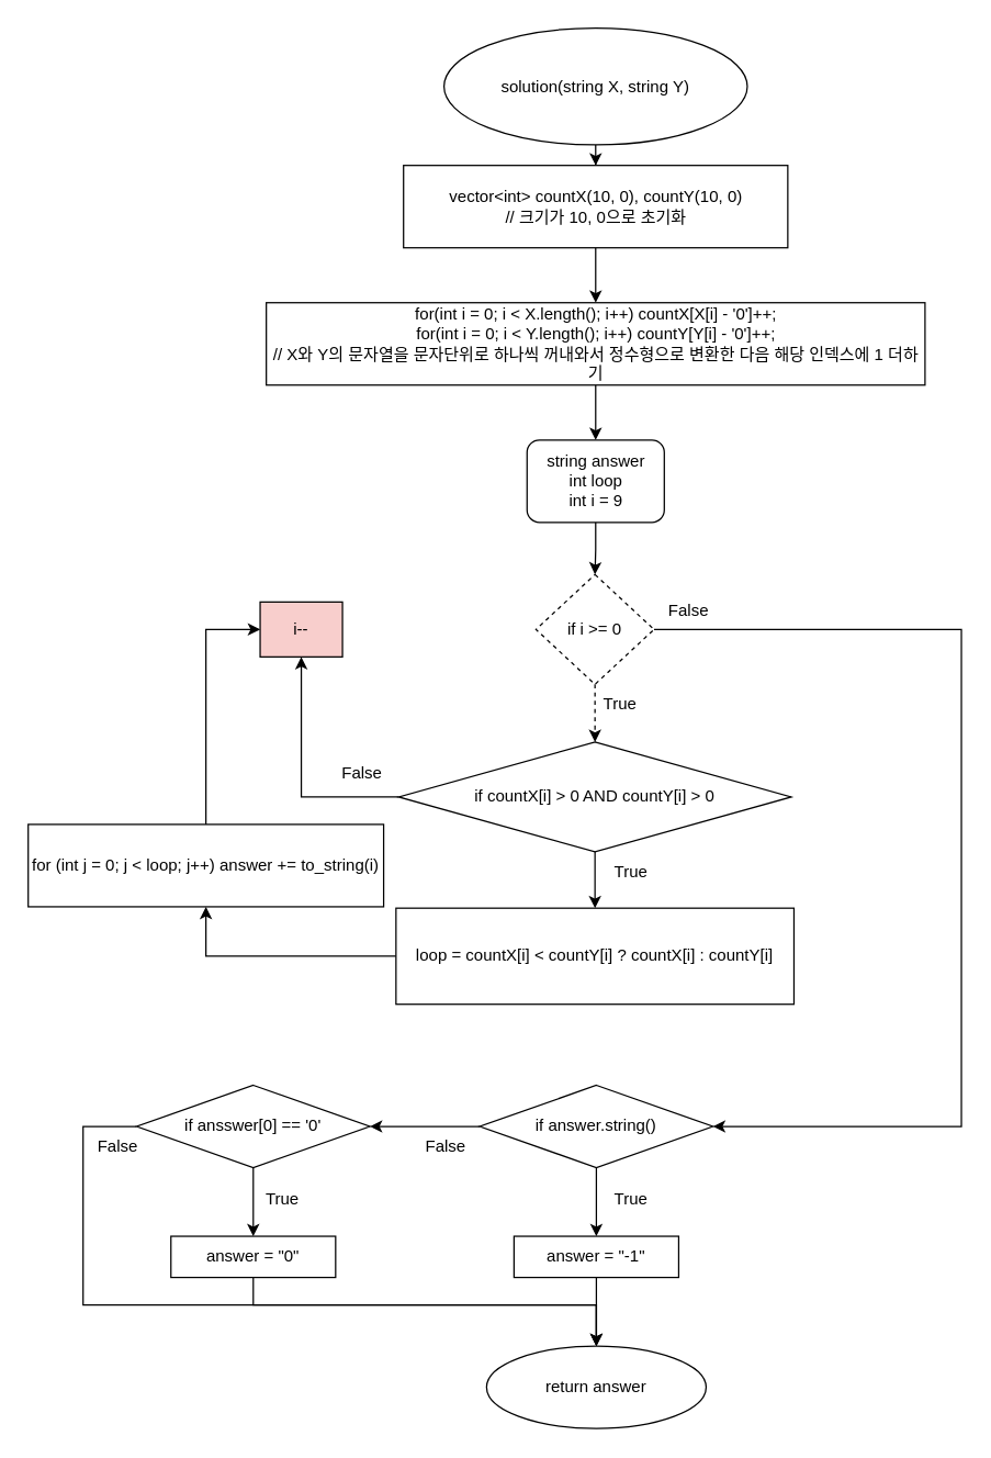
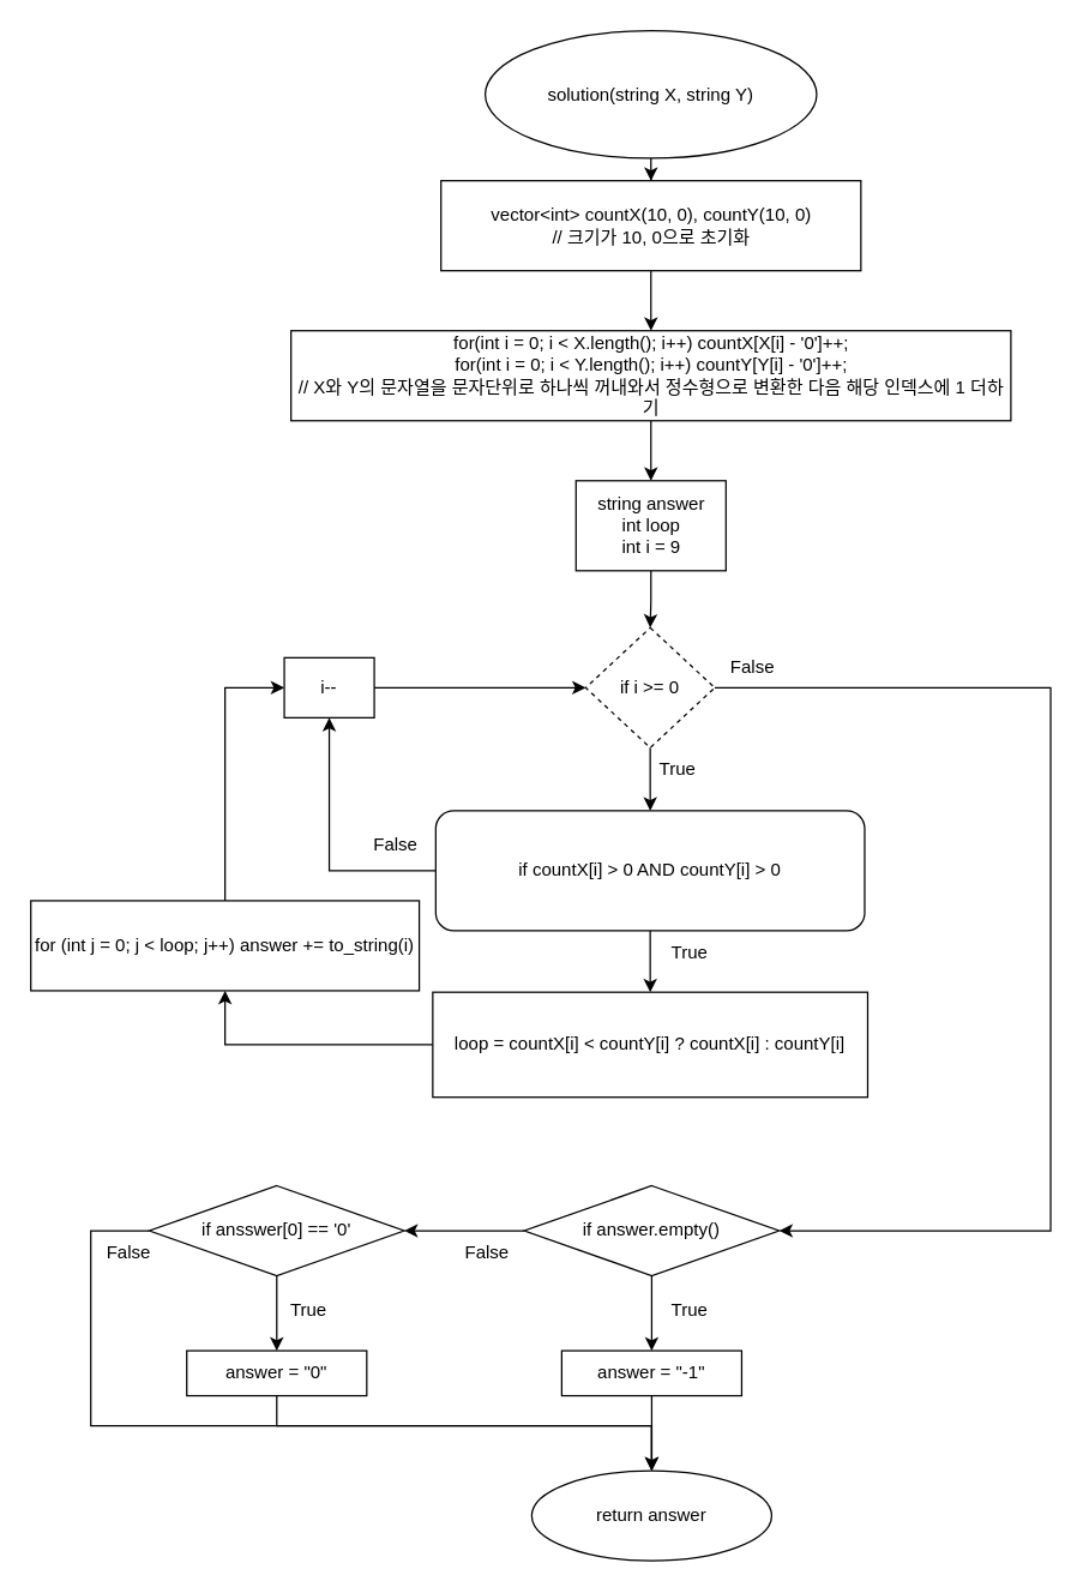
  <mxCell id="0" />
  <mxCell id="1" parent="0" />
  <mxCell id="2" value="" style="edgeStyle=orthogonalEdgeStyle;rounded=0;orthogonalLoop=1;jettySize=auto;html=1;" parent="1" source="3" target="5" edge="1"><mxGeometry relative="1" as="geometry" /></mxCell>
  <mxCell id="3" value="solution(string X, string Y)" style="ellipse;whiteSpace=wrap;html=1;" parent="1" vertex="1"><mxGeometry x="323" y="20" width="221" height="85" as="geometry" /></mxCell>
  <mxCell id="4" value="" style="edgeStyle=orthogonalEdgeStyle;rounded=0;orthogonalLoop=1;jettySize=auto;html=1;" parent="1" source="5" target="7" edge="1"><mxGeometry relative="1" as="geometry" /></mxCell>
  <mxCell id="5" value="vector&amp;lt;int&amp;gt; countX(10, 0), countY(10, 0)&lt;br&gt;// 크기가 10, 0으로 초기화" style="whiteSpace=wrap;html=1;" parent="1" vertex="1"><mxGeometry x="293.5" y="120" width="280" height="60" as="geometry" /></mxCell>
  <mxCell id="6" value="" style="edgeStyle=orthogonalEdgeStyle;rounded=0;orthogonalLoop=1;jettySize=auto;html=1;" parent="1" source="7" target="9" edge="1"><mxGeometry relative="1" as="geometry" /></mxCell>
  <mxCell id="7" value="for(int i = 0; i &amp;lt; X.length(); i++) countX[X[i] - '0']++;&lt;br&gt;for(int i = 0; i &amp;lt; Y.length(); i++) countY[Y[i] - '0']++;&lt;br&gt;// X와 Y의 문자열을 문자단위로 하나씩 꺼내와서 정수형으로 변환한 다음 해당 인덱스에 1 더하기" style="whiteSpace=wrap;html=1;" parent="1" vertex="1"><mxGeometry x="193.5" y="220" width="480" height="60" as="geometry" /></mxCell>
  <mxCell id="8" value="" style="edgeStyle=orthogonalEdgeStyle;rounded=0;orthogonalLoop=1;jettySize=auto;html=1;" parent="1" source="9" target="12" edge="1"><mxGeometry relative="1" as="geometry" /></mxCell>
- <mxCell id="9" value="string answer&lt;br&gt;int loop&lt;br&gt;int i = 9" style="whiteSpace=wrap;html=1;rounded=1;" parent="1" vertex="1"><mxGeometry x="383.5" y="320" width="100" height="60" as="geometry" /></mxCell>
- <mxCell id="10" value="" style="edgeStyle=orthogonalEdgeStyle;rounded=0;orthogonalLoop=1;jettySize=auto;html=1;dashed=1;" parent="1" source="12" target="15" edge="1"><mxGeometry relative="1" as="geometry" /></mxCell>
+ <mxCell id="9" value="string answer&lt;br&gt;int loop&lt;br&gt;int i = 9" style="whiteSpace=wrap;html=1;" parent="1" vertex="1"><mxGeometry x="383.5" y="320" width="100" height="60" as="geometry" /></mxCell>
+ <mxCell id="10" value="" style="edgeStyle=orthogonalEdgeStyle;rounded=0;orthogonalLoop=1;jettySize=auto;html=1;" parent="1" source="12" target="15" edge="1"><mxGeometry relative="1" as="geometry" /></mxCell>
  <mxCell id="11" style="edgeStyle=orthogonalEdgeStyle;rounded=0;orthogonalLoop=1;jettySize=auto;html=1;entryX=1;entryY=0.5;entryDx=0;entryDy=0;" parent="1" source="12" target="26" edge="1"><mxGeometry relative="1" as="geometry"><Array as="points"><mxPoint x="700" y="458" /><mxPoint x="700" y="820" /></Array></mxGeometry></mxCell>
  <mxCell id="12" value="if i &amp;gt;= 0" style="rhombus;whiteSpace=wrap;html=1;dashed=1;" parent="1" vertex="1"><mxGeometry x="390" y="418" width="86" height="80" as="geometry" /></mxCell>
  <mxCell id="13" value="" style="edgeStyle=orthogonalEdgeStyle;rounded=0;orthogonalLoop=1;jettySize=auto;html=1;" parent="1" source="15" target="19" edge="1"><mxGeometry relative="1" as="geometry" /></mxCell>
  <mxCell id="14" style="edgeStyle=orthogonalEdgeStyle;rounded=0;orthogonalLoop=1;jettySize=auto;html=1;entryX=0.5;entryY=1;entryDx=0;entryDy=0;" parent="1" source="15" target="21" edge="1"><mxGeometry relative="1" as="geometry" /></mxCell>
- <mxCell id="15" value="if countX[i] &amp;gt; 0 AND countY[i] &amp;gt; 0" style="rhombus;whiteSpace=wrap;html=1;" parent="1" vertex="1"><mxGeometry x="290" y="540" width="286" height="80" as="geometry" /></mxCell>
+ <mxCell id="15" value="if countX[i] &amp;gt; 0 AND countY[i] &amp;gt; 0" style="whiteSpace=wrap;html=1;rounded=1;" parent="1" vertex="1"><mxGeometry x="290" y="540" width="286" height="80" as="geometry" /></mxCell>
  <mxCell id="16" style="edgeStyle=orthogonalEdgeStyle;rounded=0;orthogonalLoop=1;jettySize=auto;html=1;entryX=0;entryY=0.5;entryDx=0;entryDy=0;" parent="1" source="17" target="21" edge="1"><mxGeometry relative="1" as="geometry" /></mxCell>
  <mxCell id="17" value="for (int j = 0; j &amp;lt; loop; j++) answer += to_string(i)" style="whiteSpace=wrap;html=1;" parent="1" vertex="1"><mxGeometry y="600" width="259" height="60" as="geometry" x="20" /></mxCell>
  <mxCell id="18" style="edgeStyle=orthogonalEdgeStyle;rounded=0;orthogonalLoop=1;jettySize=auto;html=1;entryX=0.5;entryY=1;entryDx=0;entryDy=0;" parent="1" source="19" target="17" edge="1"><mxGeometry relative="1" as="geometry" /></mxCell>
  <mxCell id="19" value="loop = countX[i] &amp;lt; countY[i] ? countX[i] : countY[i]" style="whiteSpace=wrap;html=1;" parent="1" vertex="1"><mxGeometry x="288" y="661" width="290" height="70" as="geometry" /></mxCell>
- <mxCell id="21" value="i--" style="whiteSpace=wrap;html=1;fillColor=#f8cecc;" parent="1" vertex="1"><mxGeometry x="189" y="438" width="60" height="40" as="geometry" /></mxCell>
+ <mxCell id="20" style="edgeStyle=orthogonalEdgeStyle;rounded=0;orthogonalLoop=1;jettySize=auto;html=1;entryX=0;entryY=0.5;entryDx=0;entryDy=0;" parent="1" source="21" target="12" edge="1"><mxGeometry relative="1" as="geometry" /></mxCell>
+ <mxCell id="21" value="i--" style="whiteSpace=wrap;html=1;" parent="1" vertex="1"><mxGeometry x="189" y="438" width="60" height="40" as="geometry" /></mxCell>
  <mxCell id="22" value="True" style="text;html=1;align=center;verticalAlign=middle;resizable=0;points=[];autosize=1;strokeColor=none;fillColor=none;" parent="1" vertex="1"><mxGeometry x="433.5" y="620" width="50" height="30" as="geometry" /></mxCell>
  <mxCell id="23" value="False" style="text;html=1;align=center;verticalAlign=middle;resizable=0;points=[];autosize=1;strokeColor=none;fillColor=none;" parent="1" vertex="1"><mxGeometry x="238" y="548" width="50" height="30" as="geometry" /></mxCell>
  <mxCell id="24" value="" style="edgeStyle=orthogonalEdgeStyle;rounded=0;orthogonalLoop=1;jettySize=auto;html=1;" parent="1" source="26" target="30" edge="1"><mxGeometry relative="1" as="geometry" /></mxCell>
  <mxCell id="25" value="" style="edgeStyle=orthogonalEdgeStyle;rounded=0;orthogonalLoop=1;jettySize=auto;html=1;" parent="1" source="26" target="33" edge="1"><mxGeometry relative="1" as="geometry" /></mxCell>
- <mxCell id="26" value="if answer.string()" style="rhombus;whiteSpace=wrap;html=1;" parent="1" vertex="1"><mxGeometry x="349" y="790" width="170" height="60" as="geometry" /></mxCell>
+ <mxCell id="26" value="if answer.empty()" style="rhombus;whiteSpace=wrap;html=1;" parent="1" vertex="1"><mxGeometry x="349" y="790" width="170" height="60" as="geometry" /></mxCell>
  <mxCell id="27" value="True" style="text;html=1;align=center;verticalAlign=middle;resizable=0;points=[];autosize=1;strokeColor=none;fillColor=none;" parent="1" vertex="1"><mxGeometry x="426" y="498" width="50" height="30" as="geometry" /></mxCell>
  <mxCell id="28" value="False" style="text;html=1;align=center;verticalAlign=middle;resizable=0;points=[];autosize=1;strokeColor=none;fillColor=none;" parent="1" vertex="1"><mxGeometry x="476" y="430" width="50" height="30" as="geometry" /></mxCell>
  <mxCell id="29" value="" style="edgeStyle=orthogonalEdgeStyle;rounded=0;orthogonalLoop=1;jettySize=auto;html=1;" parent="1" source="30" target="39" edge="1"><mxGeometry relative="1" as="geometry" /></mxCell>
  <mxCell id="30" value="answer = &quot;-1&quot;" style="whiteSpace=wrap;html=1;" parent="1" vertex="1"><mxGeometry x="374" y="900" width="120" height="30" as="geometry" /></mxCell>
  <mxCell id="31" value="" style="edgeStyle=orthogonalEdgeStyle;rounded=0;orthogonalLoop=1;jettySize=auto;html=1;" parent="1" source="33" edge="1"><mxGeometry relative="1" as="geometry"><mxPoint x="184" y="900" as="targetPoint" /></mxGeometry></mxCell>
  <mxCell id="32" style="edgeStyle=orthogonalEdgeStyle;rounded=0;orthogonalLoop=1;jettySize=auto;html=1;entryX=0.5;entryY=0;entryDx=0;entryDy=0;" parent="1" source="33" target="39" edge="1"><mxGeometry relative="1" as="geometry"><Array as="points"><mxPoint x="60" y="820" /><mxPoint x="60" y="950" /><mxPoint x="434" y="950" /></Array></mxGeometry></mxCell>
  <mxCell id="33" value="if ansswer[0] == '0'" style="rhombus;whiteSpace=wrap;html=1;" parent="1" vertex="1"><mxGeometry x="99" y="790" width="170" height="60" as="geometry" /></mxCell>
  <mxCell id="34" style="edgeStyle=orthogonalEdgeStyle;rounded=0;orthogonalLoop=1;jettySize=auto;html=1;" parent="1" source="35" target="39" edge="1"><mxGeometry relative="1" as="geometry"><Array as="points"><mxPoint x="184" y="950" /><mxPoint x="434" y="950" /></Array></mxGeometry></mxCell>
  <mxCell id="35" value="answer = &quot;0&quot;" style="whiteSpace=wrap;html=1;" parent="1" vertex="1"><mxGeometry x="124" y="900" width="120" height="30" as="geometry" /></mxCell>
  <mxCell id="36" value="True" style="text;html=1;align=center;verticalAlign=middle;resizable=0;points=[];autosize=1;strokeColor=none;fillColor=none;" parent="1" vertex="1"><mxGeometry x="434" y="858" width="50" height="30" as="geometry" /></mxCell>
  <mxCell id="37" value="True" style="text;html=1;align=center;verticalAlign=middle;resizable=0;points=[];autosize=1;strokeColor=none;fillColor=none;" parent="1" vertex="1"><mxGeometry x="180" y="858" width="50" height="30" as="geometry" /></mxCell>
  <mxCell id="38" value="False" style="text;html=1;align=center;verticalAlign=middle;resizable=0;points=[];autosize=1;strokeColor=none;fillColor=none;" parent="1" vertex="1"><mxGeometry x="299" y="820" width="50" height="30" as="geometry" /></mxCell>
  <mxCell id="39" value="return answer" style="ellipse;whiteSpace=wrap;html=1;" parent="1" vertex="1"><mxGeometry x="354" y="980" width="160" height="60" as="geometry" /></mxCell>
  <mxCell id="40" value="False" style="text;html=1;align=center;verticalAlign=middle;resizable=0;points=[];autosize=1;strokeColor=none;fillColor=none;" parent="1" vertex="1"><mxGeometry x="60" y="820" width="50" height="30" as="geometry" /></mxCell>
